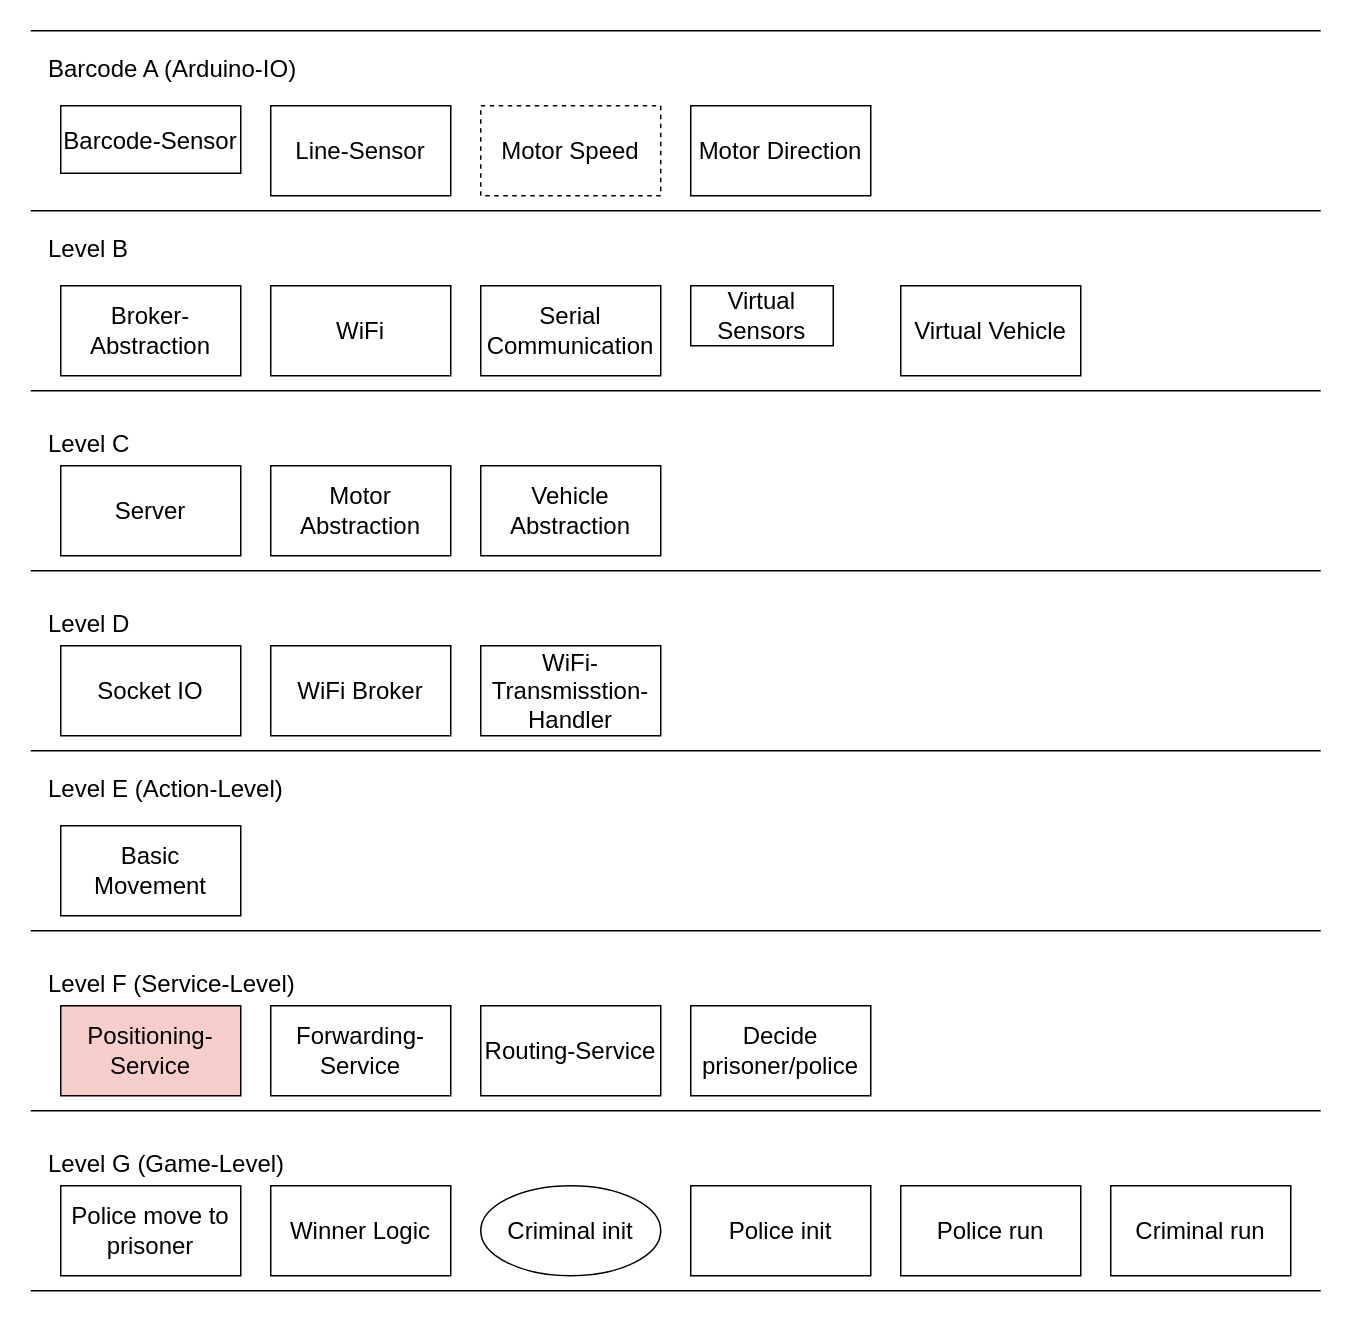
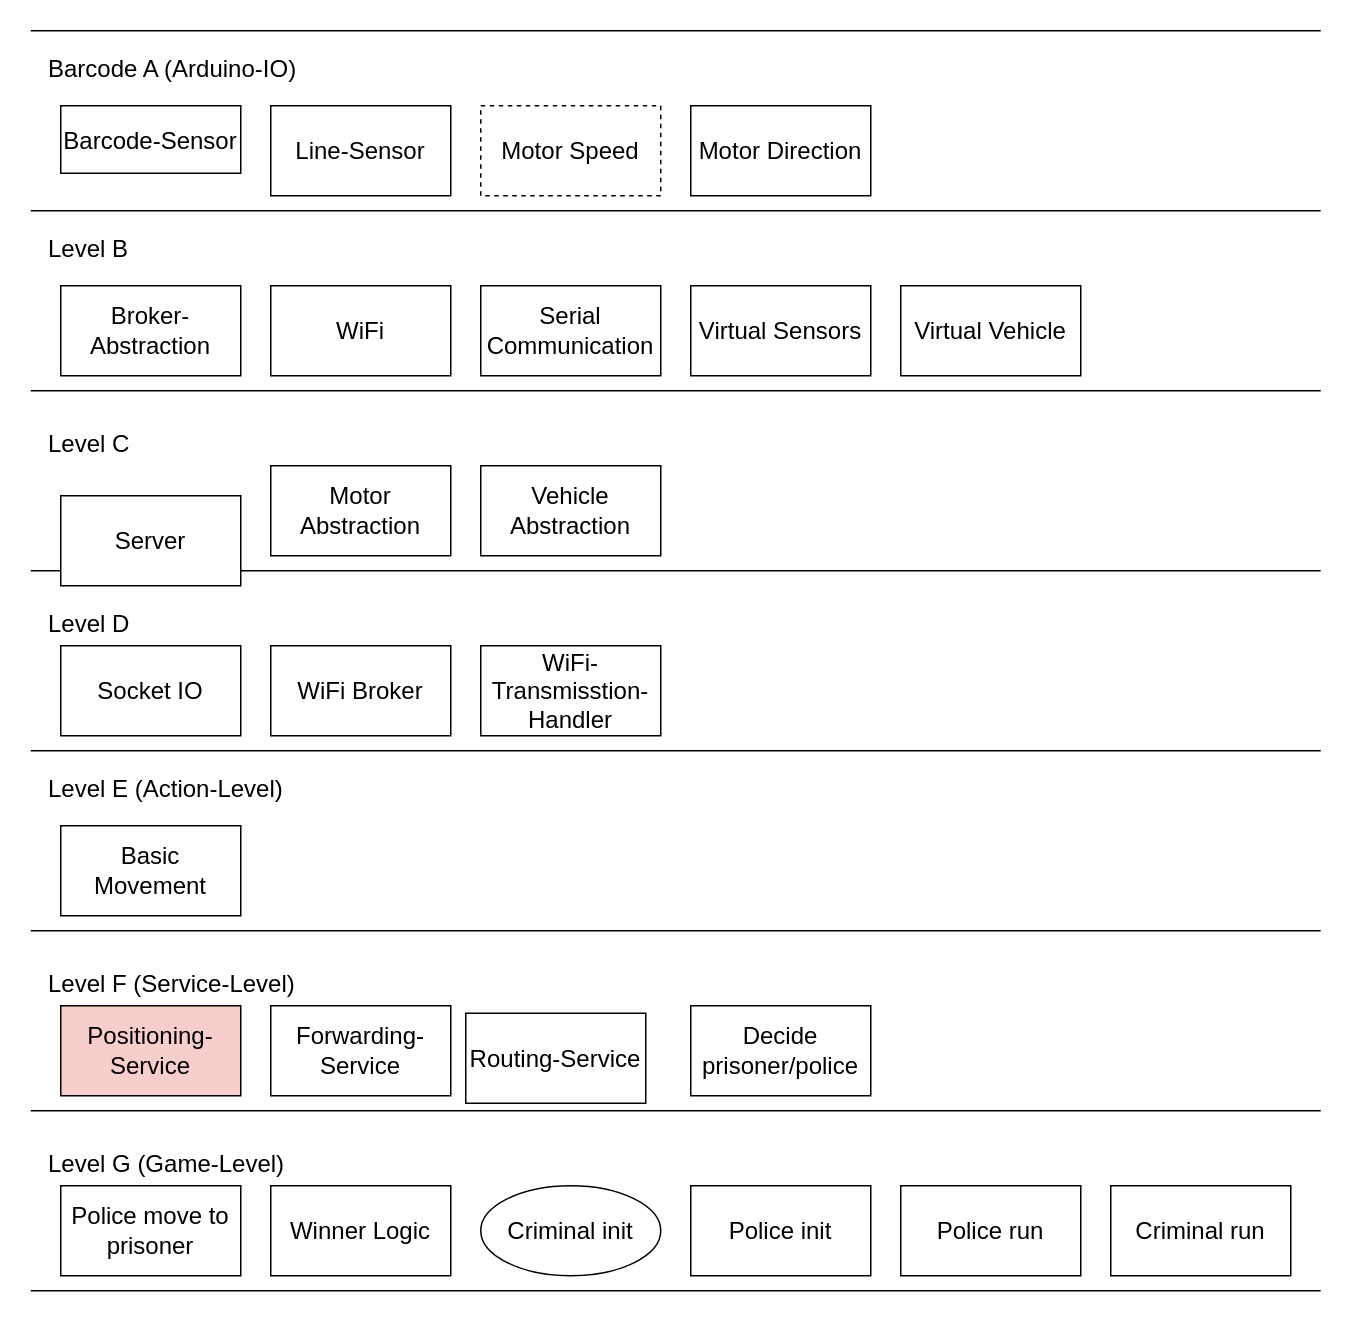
  <mxCell id="0" />
  <mxCell id="1" parent="0" />
  <mxCell id="2" value="" style="endArrow=none;html=1;" edge="1" parent="1"><mxGeometry width="50" height="50" relative="1" as="geometry"><mxPoint y="20" as="sourcePoint" x="20" /><mxPoint x="880" y="20" as="targetPoint" /></mxGeometry></mxCell>
  <mxCell id="3" value="" style="endArrow=none;html=1;" edge="1" parent="1"><mxGeometry width="50" height="50" relative="1" as="geometry"><mxPoint y="140" as="sourcePoint" x="20" /><mxPoint x="880" y="140" as="targetPoint" /></mxGeometry></mxCell>
  <mxCell id="4" value="" style="endArrow=none;html=1;" edge="1" parent="1"><mxGeometry width="50" height="50" relative="1" as="geometry"><mxPoint y="260" as="sourcePoint" x="20" /><mxPoint x="880" y="260" as="targetPoint" /></mxGeometry></mxCell>
  <mxCell id="5" value="" style="endArrow=none;html=1;" edge="1" parent="1"><mxGeometry width="50" height="50" relative="1" as="geometry"><mxPoint y="380" as="sourcePoint" x="20" /><mxPoint x="880" y="380" as="targetPoint" /></mxGeometry></mxCell>
  <mxCell id="6" value="&lt;span style=&quot;color: rgb(0, 0, 0); font-size: medium; font-style: normal; font-weight: 400; letter-spacing: normal; text-indent: 0px; text-transform: none; word-spacing: 0px; text-decoration: none; display: inline; float: none;&quot;&gt;Barcode A (Arduino-IO)&lt;/span&gt;" style="text;html=1;strokeColor=none;fillColor=none;align=left;verticalAlign=middle;whiteSpace=wrap;rounded=0;" vertex="1" parent="1"><mxGeometry x="30" y="30" width="200" height="30" as="geometry" /></mxCell>
  <mxCell id="7" value="&lt;span style=&quot;color: rgb(0, 0, 0); font-size: medium; font-style: normal; font-weight: 400; letter-spacing: normal; text-indent: 0px; text-transform: none; word-spacing: 0px; text-decoration: none; display: inline; float: none;&quot;&gt;Level B&lt;/span&gt;" style="text;html=1;strokeColor=none;fillColor=none;align=left;verticalAlign=middle;whiteSpace=wrap;rounded=0;" vertex="1" parent="1"><mxGeometry x="30" y="150" width="200" height="30" as="geometry" /></mxCell>
  <mxCell id="8" value="&lt;span style=&quot;color: rgb(0, 0, 0); font-size: medium; font-style: normal; font-weight: 400; letter-spacing: normal; text-indent: 0px; text-transform: none; word-spacing: 0px; text-decoration: none; display: inline; float: none;&quot;&gt;Level D&lt;/span&gt;" style="text;html=1;strokeColor=none;fillColor=none;align=left;verticalAlign=middle;whiteSpace=wrap;rounded=0;" vertex="1" parent="1"><mxGeometry x="30" y="400" width="200" height="30" as="geometry" /></mxCell>
  <mxCell id="9" value="&lt;span style=&quot;color: rgb(0, 0, 0); font-size: medium; font-style: normal; font-weight: 400; letter-spacing: normal; text-indent: 0px; text-transform: none; word-spacing: 0px; text-decoration: none; display: inline; float: none;&quot;&gt;Level C&lt;/span&gt;" style="text;html=1;strokeColor=none;fillColor=none;align=left;verticalAlign=middle;whiteSpace=wrap;rounded=0;" vertex="1" parent="1"><mxGeometry x="30" y="280" width="200" height="30" as="geometry" /></mxCell>
  <mxCell id="10" value="" style="endArrow=none;html=1;" edge="1" parent="1"><mxGeometry width="50" height="50" relative="1" as="geometry"><mxPoint y="500" as="sourcePoint" x="20" /><mxPoint x="880" y="500" as="targetPoint" /></mxGeometry></mxCell>
  <mxCell id="11" value="" style="endArrow=none;html=1;" edge="1" parent="1"><mxGeometry width="50" height="50" relative="1" as="geometry"><mxPoint y="620" as="sourcePoint" x="20" /><mxPoint x="880" y="620" as="targetPoint" /></mxGeometry></mxCell>
  <mxCell id="12" value="" style="endArrow=none;html=1;" edge="1" parent="1"><mxGeometry width="50" height="50" relative="1" as="geometry"><mxPoint y="740" as="sourcePoint" x="20" /><mxPoint x="880" y="740" as="targetPoint" /></mxGeometry></mxCell>
  <mxCell id="13" value="&lt;span style=&quot;color: rgb(0, 0, 0); font-size: medium; font-style: normal; font-weight: 400; letter-spacing: normal; text-indent: 0px; text-transform: none; word-spacing: 0px; text-decoration: none; display: inline; float: none;&quot;&gt;Level E (Action-Level)&lt;/span&gt;" style="text;html=1;strokeColor=none;fillColor=none;align=left;verticalAlign=middle;whiteSpace=wrap;rounded=0;" vertex="1" parent="1"><mxGeometry x="30" y="510" width="200" height="30" as="geometry" /></mxCell>
  <mxCell id="14" value="&lt;span style=&quot;color: rgb(0, 0, 0); font-size: medium; font-style: normal; font-weight: 400; letter-spacing: normal; text-indent: 0px; text-transform: none; word-spacing: 0px; text-decoration: none; display: inline; float: none;&quot;&gt;Level G (Game-Level)&lt;/span&gt;" style="text;html=1;strokeColor=none;fillColor=none;align=left;verticalAlign=middle;whiteSpace=wrap;rounded=0;" vertex="1" parent="1"><mxGeometry x="30" y="760" width="200" height="30" as="geometry" /></mxCell>
  <mxCell id="15" value="&lt;span style=&quot;color: rgb(0, 0, 0); font-size: medium; font-style: normal; font-weight: 400; letter-spacing: normal; text-indent: 0px; text-transform: none; word-spacing: 0px; text-decoration: none; display: inline; float: none;&quot;&gt;Level F (Service-Level)&lt;/span&gt;" style="text;html=1;strokeColor=none;fillColor=none;align=left;verticalAlign=middle;whiteSpace=wrap;rounded=0;" vertex="1" parent="1"><mxGeometry x="30" y="640" width="200" height="30" as="geometry" /></mxCell>
  <mxCell id="16" value="" style="endArrow=none;html=1;" edge="1" parent="1"><mxGeometry width="50" height="50" relative="1" as="geometry"><mxPoint y="860" as="sourcePoint" x="20" /><mxPoint x="880" y="860" as="targetPoint" /></mxGeometry></mxCell>
  <mxCell id="17" value="&lt;span style=&quot;color: rgb(0, 0, 0); font-size: medium; font-style: normal; font-weight: 400; letter-spacing: normal; text-indent: 0px; text-transform: none; word-spacing: 0px; text-decoration: none; display: inline; float: none;&quot;&gt;Barcode-Sensor&lt;/span&gt;" style="rounded=0;whiteSpace=wrap;html=1;" vertex="1" parent="1"><mxGeometry x="40" y="70" width="120" height="45" as="geometry" /></mxCell>
  <mxCell id="18" value="&lt;span style=&quot;color: rgb(0, 0, 0); font-size: medium; font-style: normal; font-weight: 400; letter-spacing: normal; text-indent: 0px; text-transform: none; word-spacing: 0px; text-decoration: none; display: inline; float: none;&quot;&gt;Line-Sensor&lt;/span&gt;" style="rounded=0;whiteSpace=wrap;html=1;" vertex="1" parent="1"><mxGeometry x="180" y="70" width="120" height="60" as="geometry" /></mxCell>
  <mxCell id="19" value="&lt;span style=&quot;color: rgb(0, 0, 0); font-size: medium; font-style: normal; font-weight: 400; letter-spacing: normal; text-indent: 0px; text-transform: none; word-spacing: 0px; text-decoration: none; display: inline; float: none;&quot;&gt;Motor Speed&lt;/span&gt;" style="rounded=0;whiteSpace=wrap;html=1;dashed=1;" vertex="1" parent="1"><mxGeometry x="320" y="70" width="120" height="60" as="geometry" /></mxCell>
  <mxCell id="20" value="&lt;span style=&quot;color: rgb(0, 0, 0); font-size: medium; font-style: normal; font-weight: 400; letter-spacing: normal; text-indent: 0px; text-transform: none; word-spacing: 0px; text-decoration: none; display: inline; float: none;&quot;&gt;Motor Direction&lt;/span&gt;" style="rounded=0;whiteSpace=wrap;html=1;" vertex="1" parent="1"><mxGeometry x="460" y="70" width="120" height="60" as="geometry" /></mxCell>
  <mxCell id="21" value="&lt;span style=&quot;color: rgb(0 , 0 , 0) ; font-size: medium ; font-style: normal ; font-weight: 400 ; letter-spacing: normal ; text-indent: 0px ; text-transform: none ; word-spacing: 0px ; text-decoration: none ; display: inline ; float: none&quot;&gt;Broker-Abstraction&lt;/span&gt;" style="rounded=0;whiteSpace=wrap;html=1;" vertex="1" parent="1"><mxGeometry x="40" y="190" width="120" height="60" as="geometry" /></mxCell>
  <mxCell id="22" value="&lt;span style=&quot;color: rgb(0, 0, 0); font-size: medium; font-style: normal; font-weight: 400; letter-spacing: normal; text-indent: 0px; text-transform: none; word-spacing: 0px; text-decoration: none; display: inline; float: none;&quot;&gt;WiFi&lt;/span&gt;" style="rounded=0;whiteSpace=wrap;html=1;" vertex="1" parent="1"><mxGeometry x="180" y="190" width="120" height="60" as="geometry" /></mxCell>
  <mxCell id="23" value="&lt;span style=&quot;color: rgb(0, 0, 0); font-size: medium; font-style: normal; font-weight: 400; letter-spacing: normal; text-indent: 0px; text-transform: none; word-spacing: 0px; text-decoration: none; display: inline; float: none;&quot;&gt;Serial Communication&lt;/span&gt;" style="rounded=0;whiteSpace=wrap;html=1;" vertex="1" parent="1"><mxGeometry x="320" y="190" width="120" height="60" as="geometry" /></mxCell>
- <mxCell id="24" value="&lt;span style=&quot;color: rgb(0, 0, 0); font-size: medium; font-style: normal; font-weight: 400; letter-spacing: normal; text-indent: 0px; text-transform: none; word-spacing: 0px; text-decoration: none; display: inline; float: none;&quot;&gt;Virtual Sensors&lt;/span&gt;" style="rounded=0;whiteSpace=wrap;html=1;" vertex="1" parent="1"><mxGeometry x="460" y="190" width="95" height="40" as="geometry" /></mxCell>
+ <mxCell id="24" value="&lt;span style=&quot;color: rgb(0, 0, 0); font-size: medium; font-style: normal; font-weight: 400; letter-spacing: normal; text-indent: 0px; text-transform: none; word-spacing: 0px; text-decoration: none; display: inline; float: none;&quot;&gt;Virtual Sensors&lt;/span&gt;" style="rounded=0;whiteSpace=wrap;html=1;" vertex="1" parent="1"><mxGeometry x="460" y="190" width="120" height="60" as="geometry" /></mxCell>
  <mxCell id="25" value="&lt;span style=&quot;color: rgb(0, 0, 0); font-size: medium; font-style: normal; font-weight: 400; letter-spacing: normal; text-indent: 0px; text-transform: none; word-spacing: 0px; text-decoration: none; display: inline; float: none;&quot;&gt;Virtual Vehicle&lt;/span&gt;" style="rounded=0;whiteSpace=wrap;html=1;" vertex="1" parent="1"><mxGeometry x="600" y="190" width="120" height="60" as="geometry" /></mxCell>
- <mxCell id="26" value="&lt;span style=&quot;color: rgb(0, 0, 0); font-size: medium; font-style: normal; font-weight: 400; letter-spacing: normal; text-indent: 0px; text-transform: none; word-spacing: 0px; text-decoration: none; display: inline; float: none;&quot;&gt;Server&lt;/span&gt;" style="rounded=0;whiteSpace=wrap;html=1;" vertex="1" parent="1"><mxGeometry x="40" y="310" width="120" height="60" as="geometry" /></mxCell>
+ <mxCell id="26" value="&lt;span style=&quot;color: rgb(0, 0, 0); font-size: medium; font-style: normal; font-weight: 400; letter-spacing: normal; text-indent: 0px; text-transform: none; word-spacing: 0px; text-decoration: none; display: inline; float: none;&quot;&gt;Server&lt;/span&gt;" style="rounded=0;whiteSpace=wrap;html=1;" vertex="1" parent="1"><mxGeometry x="40" y="330" width="120" height="60" as="geometry" /></mxCell>
  <mxCell id="27" value="&lt;span style=&quot;color: rgb(0, 0, 0); font-size: medium; font-style: normal; font-weight: 400; letter-spacing: normal; text-indent: 0px; text-transform: none; word-spacing: 0px; text-decoration: none; display: inline; float: none;&quot;&gt;Motor Abstraction&lt;/span&gt;" style="rounded=0;whiteSpace=wrap;html=1;" vertex="1" parent="1"><mxGeometry x="180" y="310" width="120" height="60" as="geometry" /></mxCell>
  <mxCell id="28" value="&lt;span style=&quot;color: rgb(0, 0, 0); font-size: medium; font-style: normal; font-weight: 400; letter-spacing: normal; text-indent: 0px; text-transform: none; word-spacing: 0px; text-decoration: none; display: inline; float: none;&quot;&gt;Vehicle Abstraction&lt;/span&gt;" style="rounded=0;whiteSpace=wrap;html=1;" vertex="1" parent="1"><mxGeometry x="320" y="310" width="120" height="60" as="geometry" /></mxCell>
  <mxCell id="29" value="&lt;span style=&quot;color: rgb(0, 0, 0); font-size: medium; font-style: normal; font-weight: 400; letter-spacing: normal; text-indent: 0px; text-transform: none; word-spacing: 0px; text-decoration: none; display: inline; float: none;&quot;&gt;Socket IO&lt;/span&gt;" style="rounded=0;whiteSpace=wrap;html=1;" vertex="1" parent="1"><mxGeometry x="40" y="430" width="120" height="60" as="geometry" /></mxCell>
  <mxCell id="30" value="&lt;span style=&quot;color: rgb(0, 0, 0); font-size: medium; font-style: normal; font-weight: 400; letter-spacing: normal; text-indent: 0px; text-transform: none; word-spacing: 0px; text-decoration: none; display: inline; float: none;&quot;&gt;WiFi Broker&lt;/span&gt;" style="rounded=0;whiteSpace=wrap;html=1;" vertex="1" parent="1"><mxGeometry x="180" y="430" width="120" height="60" as="geometry" /></mxCell>
  <mxCell id="31" value="&lt;span style=&quot;color: rgb(0, 0, 0); font-size: medium; font-style: normal; font-weight: 400; letter-spacing: normal; text-indent: 0px; text-transform: none; word-spacing: 0px; text-decoration: none; display: inline; float: none;&quot;&gt;WiFi-Transmisstion-Handler&lt;/span&gt;" style="rounded=0;whiteSpace=wrap;html=1;" vertex="1" parent="1"><mxGeometry x="320" y="430" width="120" height="60" as="geometry" /></mxCell>
  <mxCell id="32" value="&lt;span style=&quot;color: rgb(0, 0, 0); font-size: medium; font-style: normal; font-weight: 400; letter-spacing: normal; text-indent: 0px; text-transform: none; word-spacing: 0px; text-decoration: none; display: inline; float: none;&quot;&gt;Basic Movement&lt;/span&gt;" style="rounded=0;whiteSpace=wrap;html=1;" vertex="1" parent="1"><mxGeometry x="40" y="550" width="120" height="60" as="geometry" /></mxCell>
  <mxCell id="33" value="&lt;span style=&quot;color: rgb(0, 0, 0); font-size: medium; font-style: normal; font-weight: 400; letter-spacing: normal; text-indent: 0px; text-transform: none; word-spacing: 0px; text-decoration: none; display: inline; float: none;&quot;&gt;Positioning-Service&lt;/span&gt;" style="rounded=0;whiteSpace=wrap;html=1;fillColor=#f8cecc;" vertex="1" parent="1"><mxGeometry x="40" y="670" width="120" height="60" as="geometry" /></mxCell>
  <mxCell id="34" value="&lt;span style=&quot;color: rgb(0, 0, 0); font-size: medium; font-style: normal; font-weight: 400; letter-spacing: normal; text-indent: 0px; text-transform: none; word-spacing: 0px; text-decoration: none; display: inline; float: none;&quot;&gt;Forwarding-Service&lt;/span&gt;" style="rounded=0;whiteSpace=wrap;html=1;" vertex="1" parent="1"><mxGeometry x="180" y="670" width="120" height="60" as="geometry" /></mxCell>
- <mxCell id="35" value="&lt;span style=&quot;color: rgb(0, 0, 0); font-size: medium; font-style: normal; font-weight: 400; letter-spacing: normal; text-indent: 0px; text-transform: none; word-spacing: 0px; text-decoration: none; display: inline; float: none;&quot;&gt;Routing-Service&lt;/span&gt;" style="rounded=0;whiteSpace=wrap;html=1;" vertex="1" parent="1"><mxGeometry x="320" y="670" width="120" height="60" as="geometry" /></mxCell>
+ <mxCell id="35" value="&lt;span style=&quot;color: rgb(0, 0, 0); font-size: medium; font-style: normal; font-weight: 400; letter-spacing: normal; text-indent: 0px; text-transform: none; word-spacing: 0px; text-decoration: none; display: inline; float: none;&quot;&gt;Routing-Service&lt;/span&gt;" style="rounded=0;whiteSpace=wrap;html=1;" vertex="1" parent="1"><mxGeometry x="310" y="675" width="120" height="60" as="geometry" /></mxCell>
  <mxCell id="36" value="&lt;span style=&quot;color: rgb(0, 0, 0); font-size: medium; font-style: normal; font-weight: 400; letter-spacing: normal; text-indent: 0px; text-transform: none; word-spacing: 0px; text-decoration: none; display: inline; float: none;&quot;&gt;Decide prisoner/police&lt;/span&gt;" style="rounded=0;whiteSpace=wrap;html=1;" vertex="1" parent="1"><mxGeometry x="460" y="670" width="120" height="60" as="geometry" /></mxCell>
  <mxCell id="37" value="&lt;span style=&quot;color: rgb(0, 0, 0); font-size: medium; font-style: normal; font-weight: 400; letter-spacing: normal; text-indent: 0px; text-transform: none; word-spacing: 0px; text-decoration: none; display: inline; float: none;&quot;&gt;Police move to prisoner&lt;/span&gt;" style="rounded=0;whiteSpace=wrap;html=1;" vertex="1" parent="1"><mxGeometry x="40" y="790" width="120" height="60" as="geometry" /></mxCell>
  <mxCell id="38" value="&lt;span style=&quot;color: rgb(0, 0, 0); font-size: medium; font-style: normal; font-weight: 400; letter-spacing: normal; text-indent: 0px; text-transform: none; word-spacing: 0px; text-decoration: none; display: inline; float: none;&quot;&gt;Winner Logic&lt;/span&gt;" style="rounded=0;whiteSpace=wrap;html=1;" vertex="1" parent="1"><mxGeometry x="180" y="790" width="120" height="60" as="geometry" /></mxCell>
  <mxCell id="39" value="&lt;span style=&quot;color: rgb(0, 0, 0); font-size: medium; font-style: normal; font-weight: 400; letter-spacing: normal; text-indent: 0px; text-transform: none; word-spacing: 0px; text-decoration: none; display: inline; float: none;&quot;&gt;Criminal init&lt;/span&gt;" style="ellipse;whiteSpace=wrap;html=1;" vertex="1" parent="1"><mxGeometry x="320" y="790" width="120" height="60" as="geometry" /></mxCell>
  <mxCell id="40" value="&lt;span style=&quot;color: rgb(0, 0, 0); font-size: medium; font-style: normal; font-weight: 400; letter-spacing: normal; text-indent: 0px; text-transform: none; word-spacing: 0px; text-decoration: none; display: inline; float: none;&quot;&gt;Police init&lt;/span&gt;" style="rounded=0;whiteSpace=wrap;html=1;" vertex="1" parent="1"><mxGeometry x="460" y="790" width="120" height="60" as="geometry" /></mxCell>
  <mxCell id="41" value="&lt;span style=&quot;color: rgb(0, 0, 0); font-size: medium; font-style: normal; font-weight: 400; letter-spacing: normal; text-indent: 0px; text-transform: none; word-spacing: 0px; text-decoration: none; display: inline; float: none;&quot;&gt;Police run&lt;/span&gt;" style="rounded=0;whiteSpace=wrap;html=1;" vertex="1" parent="1"><mxGeometry x="600" y="790" width="120" height="60" as="geometry" /></mxCell>
  <mxCell id="42" value="&lt;span style=&quot;color: rgb(0, 0, 0); font-size: medium; font-style: normal; font-weight: 400; letter-spacing: normal; text-indent: 0px; text-transform: none; word-spacing: 0px; text-decoration: none; display: inline; float: none;&quot;&gt;Criminal run&lt;/span&gt;" style="rounded=0;whiteSpace=wrap;html=1;" vertex="1" parent="1"><mxGeometry x="740" y="790" width="120" height="60" as="geometry" /></mxCell>
